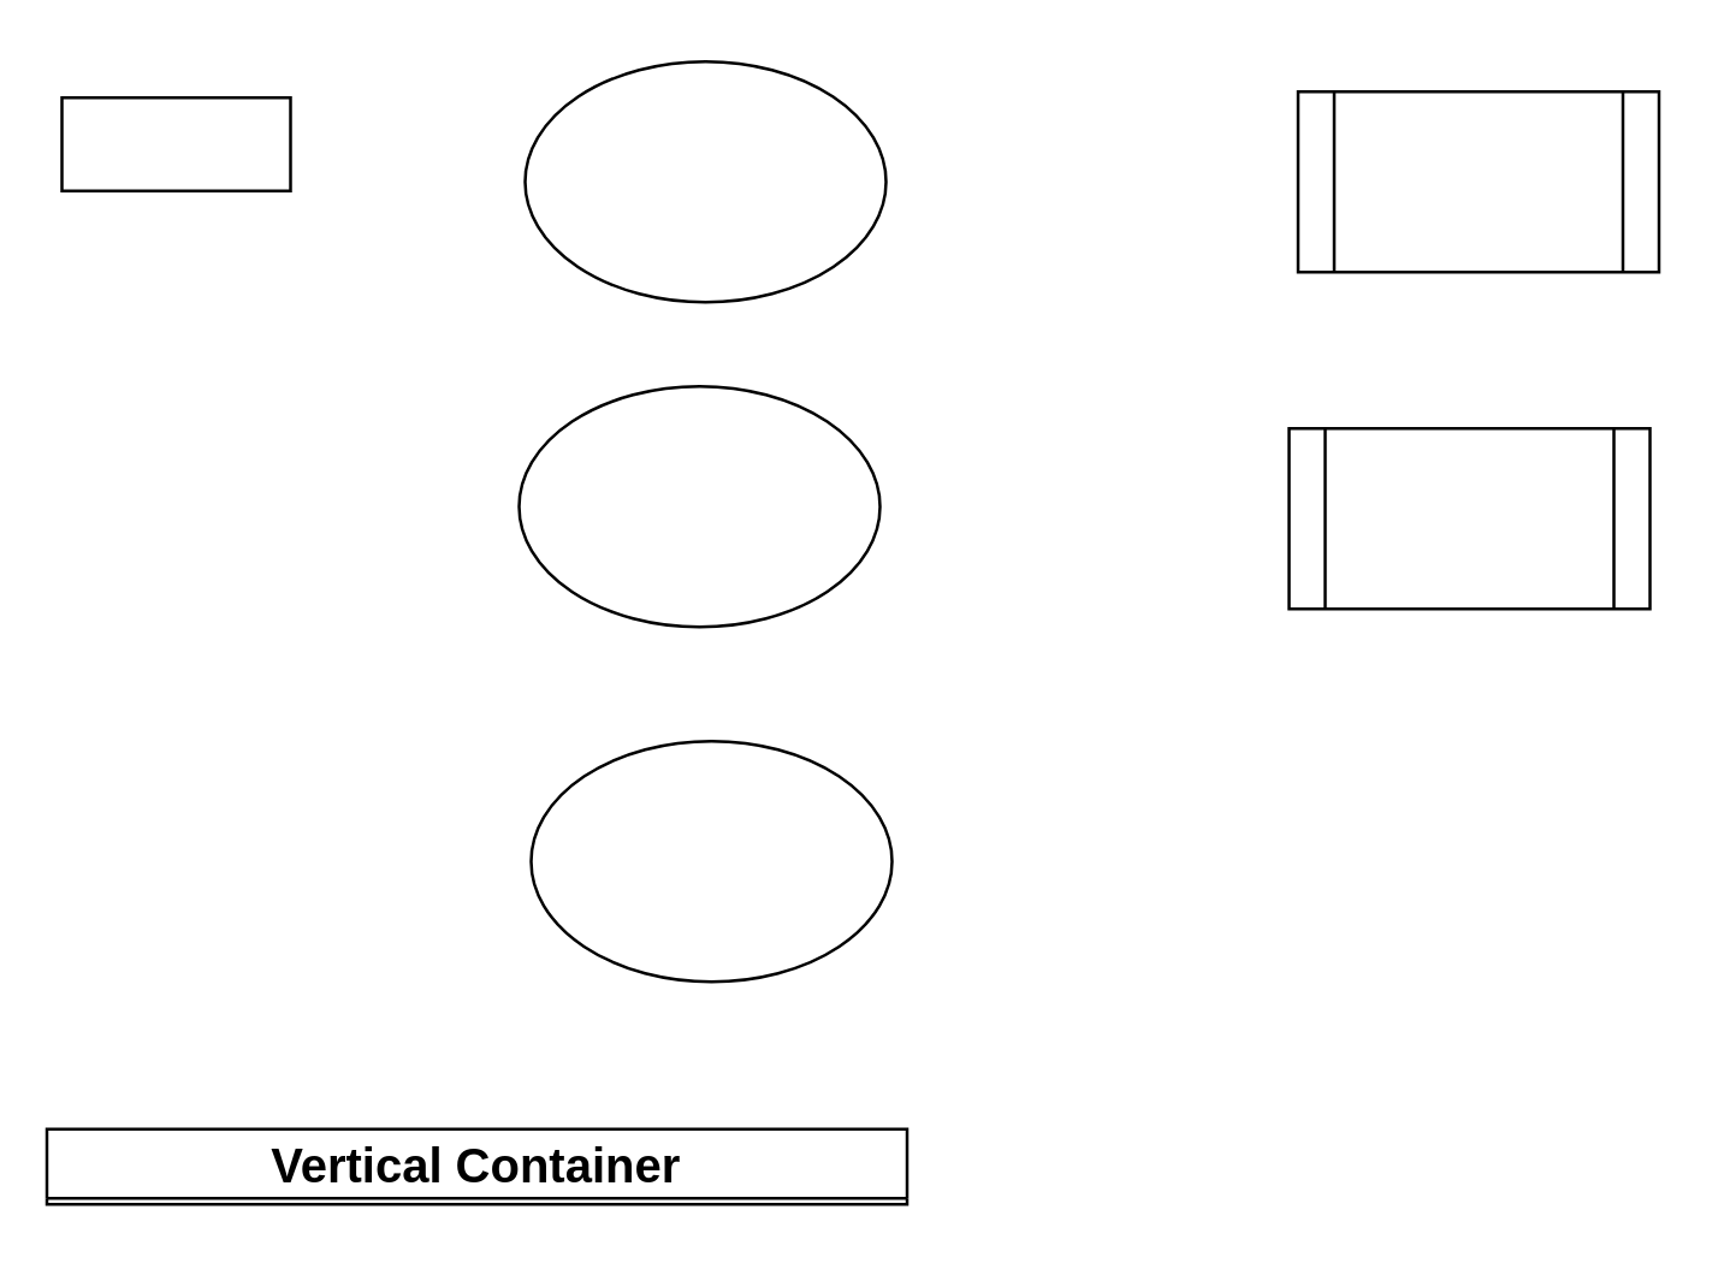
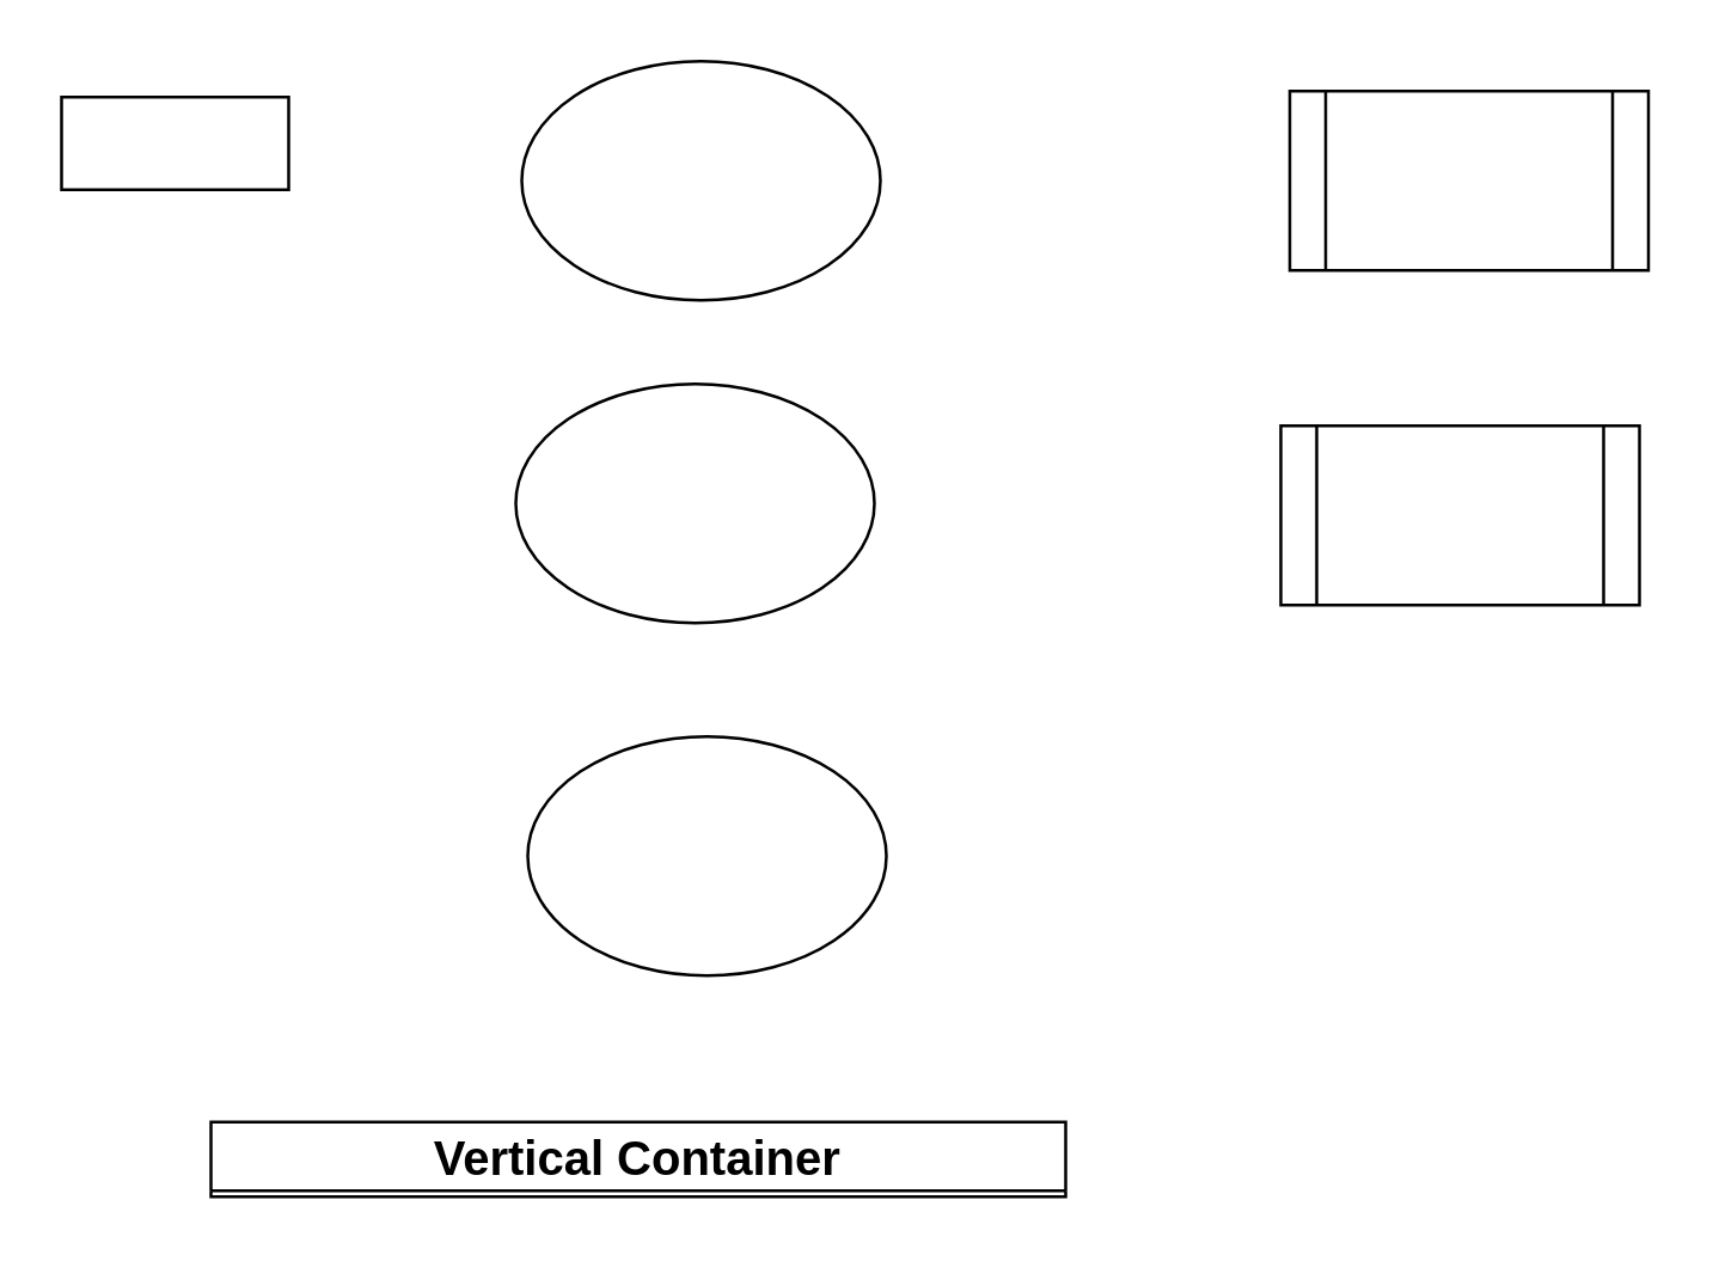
  <mxCell id="0" />
  <mxCell id="1" parent="0" />
  <mxCell id="2" value="" style="rounded=0;whiteSpace=wrap;html=1;fontSize=16;" vertex="1" parent="1"><mxGeometry x="20" y="32" width="76" height="31" as="geometry" /></mxCell>
  <mxCell id="3" value="" style="ellipse;whiteSpace=wrap;html=1;fontSize=16;" vertex="1" parent="1"><mxGeometry x="174" y="20" width="120" height="80" as="geometry" /></mxCell>
  <mxCell id="4" value="" style="ellipse;whiteSpace=wrap;html=1;fontSize=16;" vertex="1" parent="1"><mxGeometry x="172" y="128" width="120" height="80" as="geometry" /></mxCell>
  <mxCell id="5" value="" style="ellipse;whiteSpace=wrap;html=1;fontSize=16;" vertex="1" parent="1"><mxGeometry x="176" y="246" width="120" height="80" as="geometry" /></mxCell>
  <mxCell id="6" value="" style="shape=process;whiteSpace=wrap;html=1;backgroundOutline=1;fontSize=16;" vertex="1" parent="1"><mxGeometry x="431" y="30" width="120" height="60" as="geometry" /></mxCell>
  <mxCell id="7" value="" style="shape=process;whiteSpace=wrap;html=1;backgroundOutline=1;fontSize=16;" vertex="1" parent="1"><mxGeometry x="428" y="142" width="120" height="60" as="geometry" /></mxCell>
- <mxCell id="8" value="Vertical Container" style="swimlane;whiteSpace=wrap;html=1;fontSize=16;" vertex="1" parent="1"><mxGeometry x="15" y="375" width="286" height="25" as="geometry"><mxRectangle x="105" y="105" width="171" height="31" as="alternateBounds" /></mxGeometry></mxCell>
+ <mxCell id="8" value="Vertical Container" style="swimlane;whiteSpace=wrap;html=1;fontSize=16;" vertex="1" parent="1"><mxGeometry x="70" y="375" width="286" height="25" as="geometry"><mxRectangle x="105" y="105" width="171" height="31" as="alternateBounds" /></mxGeometry></mxCell>
